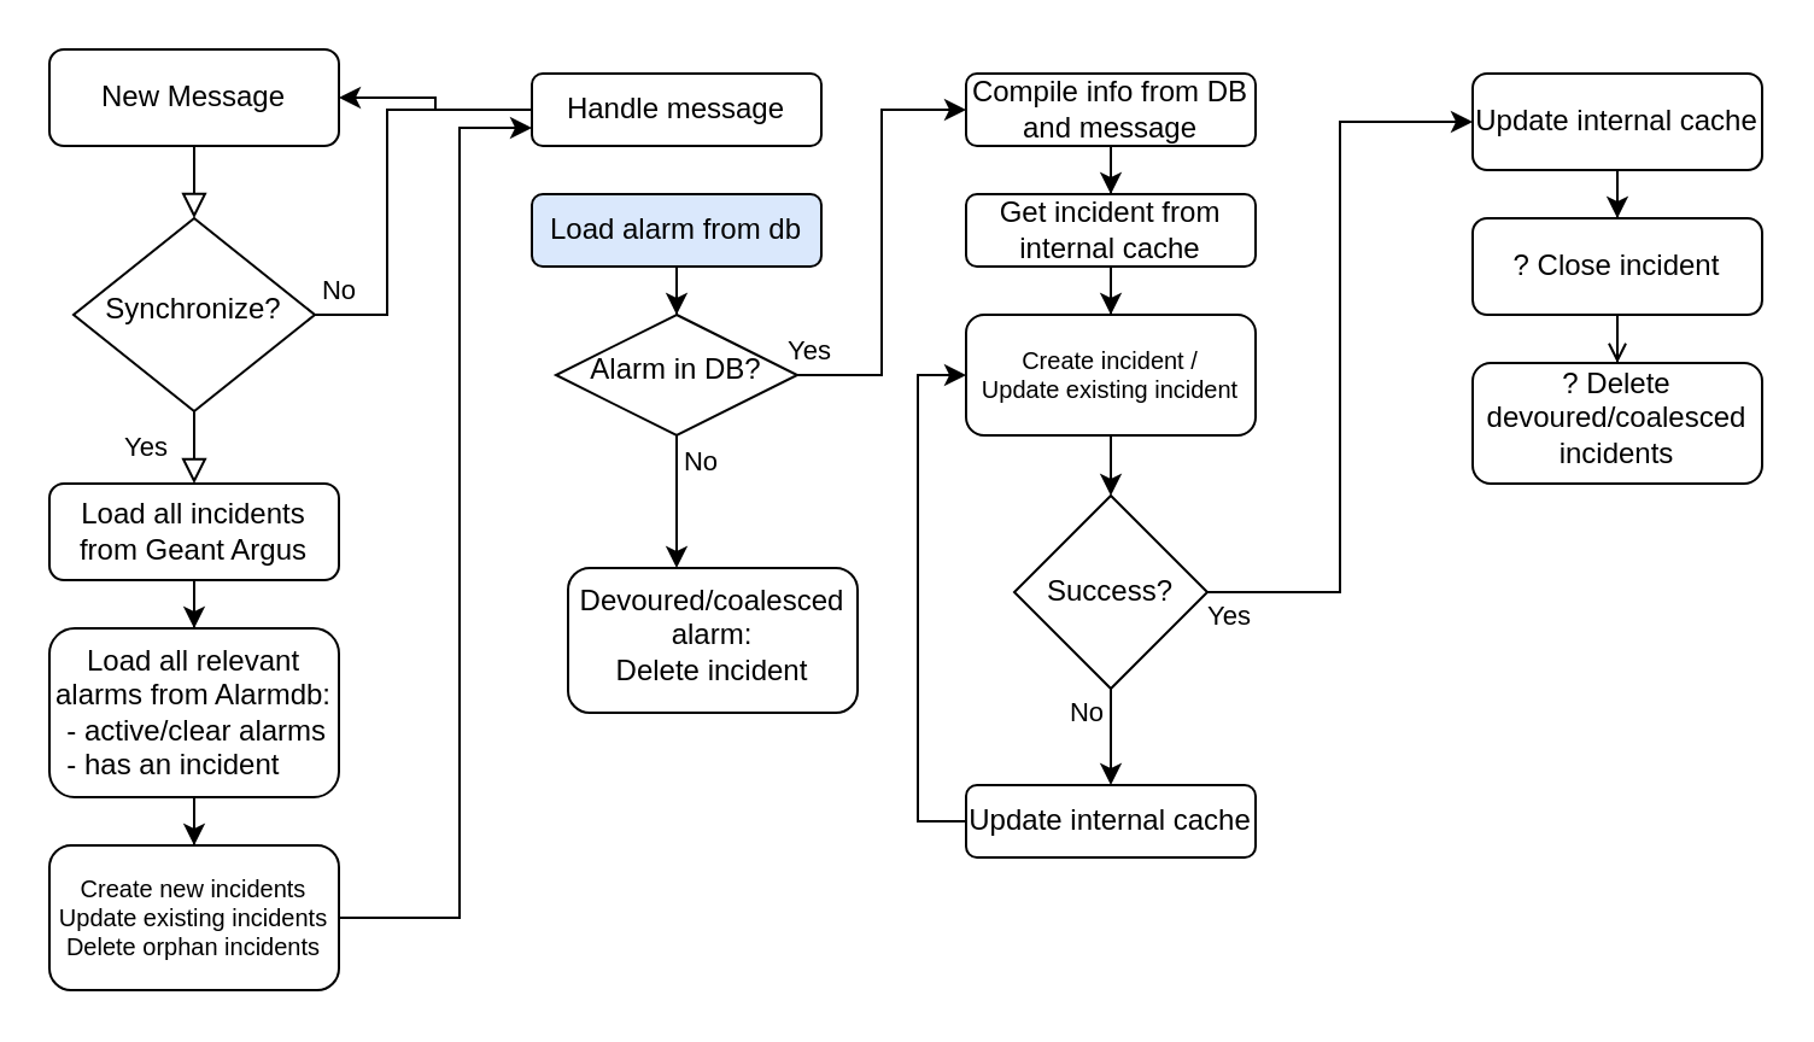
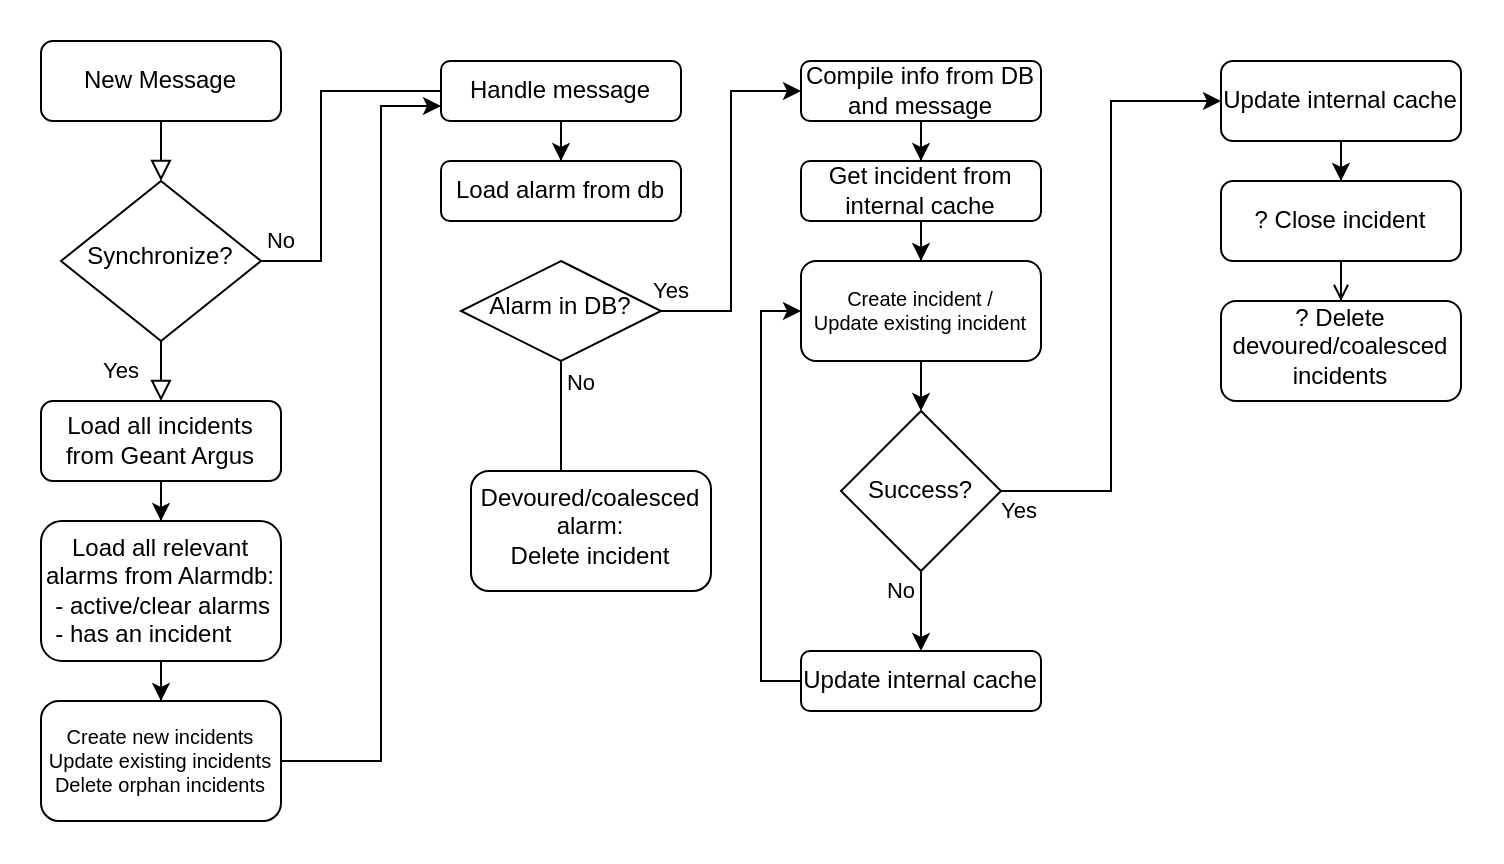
  <mxCell id="0" />
  <mxCell id="1" parent="0" />
  <mxCell id="2" value="" style="rounded=0;html=1;jettySize=auto;orthogonalLoop=1;fontSize=11;endArrow=block;endFill=0;endSize=8;strokeWidth=1;shadow=0;labelBackgroundColor=none;edgeStyle=orthogonalEdgeStyle;" parent="1" source="3" target="6" edge="1"><mxGeometry relative="1" as="geometry" /></mxCell>
  <mxCell id="3" value="New Message" style="rounded=1;whiteSpace=wrap;html=1;fontSize=12;glass=0;strokeWidth=1;shadow=0;" parent="1" vertex="1"><mxGeometry x="20" y="20" width="120" height="40" as="geometry" /></mxCell>
  <mxCell id="4" value="Yes" style="rounded=0;html=1;jettySize=auto;orthogonalLoop=1;fontSize=11;endArrow=block;endFill=0;endSize=8;strokeWidth=1;shadow=0;labelBackgroundColor=none;edgeStyle=orthogonalEdgeStyle;entryX=0.5;entryY=0;entryDx=0;entryDy=0;" parent="1" source="6" target="8" edge="1"><mxGeometry y="20" relative="1" as="geometry"><mxPoint as="offset" /><mxPoint x="80" y="210" as="targetPoint" /></mxGeometry></mxCell>
  <mxCell id="5" value="No" style="edgeStyle=orthogonalEdgeStyle;rounded=0;html=1;jettySize=auto;orthogonalLoop=1;fontSize=11;endArrow=none;endFill=1;endSize=6;strokeWidth=1;shadow=0;labelBackgroundColor=none;entryX=0;entryY=0.5;entryDx=0;entryDy=0;" parent="1" source="6" target="14" edge="1"><mxGeometry x="-0.886" y="10" relative="1" as="geometry"><mxPoint as="offset" /><mxPoint x="180" y="130" as="targetPoint" /><Array as="points"><mxPoint x="160" y="130" /><mxPoint x="160" y="45" /></Array></mxGeometry></mxCell>
  <mxCell id="6" value="Synchronize?" style="rhombus;whiteSpace=wrap;html=1;shadow=0;fontFamily=Helvetica;fontSize=12;align=center;strokeWidth=1;spacing=6;spacingTop=-4;" parent="1" vertex="1"><mxGeometry x="30" y="90" width="100" height="80" as="geometry" /></mxCell>
  <mxCell id="7" value="" style="edgeStyle=orthogonalEdgeStyle;rounded=0;orthogonalLoop=1;jettySize=auto;html=1;" parent="1" source="8" target="10" edge="1"><mxGeometry relative="1" as="geometry" /></mxCell>
  <mxCell id="8" value="Load all incidents from Geant Argus" style="rounded=1;whiteSpace=wrap;html=1;fontSize=12;glass=0;strokeWidth=1;shadow=0;" parent="1" vertex="1"><mxGeometry x="20" y="200" width="120" height="40" as="geometry" /></mxCell>
  <mxCell id="9" value="" style="edgeStyle=orthogonalEdgeStyle;rounded=0;orthogonalLoop=1;jettySize=auto;html=1;" parent="1" source="10" target="12" edge="1"><mxGeometry relative="1" as="geometry" /></mxCell>
  <mxCell id="10" value="&lt;div&gt;Load all relevant alarms from Alarmdb:&lt;/div&gt;&lt;div align=&quot;left&quot;&gt;&amp;nbsp; - active/clear alarms&lt;/div&gt;&lt;div align=&quot;left&quot;&gt;&amp;nbsp; - has an incident&lt;/div&gt;" style="whiteSpace=wrap;html=1;rounded=1;glass=0;strokeWidth=1;shadow=0;align=center;labelPosition=center;verticalLabelPosition=middle;verticalAlign=middle;" parent="1" vertex="1"><mxGeometry x="20" y="260" width="120" height="70" as="geometry" /></mxCell>
  <mxCell id="11" value="" style="edgeStyle=orthogonalEdgeStyle;rounded=0;orthogonalLoop=1;jettySize=auto;html=1;entryX=0;entryY=0.75;entryDx=0;entryDy=0;" parent="1" source="12" target="14" edge="1"><mxGeometry relative="1" as="geometry"><Array as="points"><mxPoint x="190" y="380" /><mxPoint x="190" y="53" /><mxPoint x="220" y="53" /></Array></mxGeometry></mxCell>
  <mxCell id="12" value="&lt;div&gt;Create new incidents&lt;/div&gt;&lt;div&gt;Update existing incidents&lt;/div&gt;&lt;div&gt;Delete orphan incidents&lt;/div&gt;" style="rounded=1;whiteSpace=wrap;html=1;fontSize=10;" parent="1" vertex="1"><mxGeometry x="20" y="350" width="120" height="60" as="geometry" /></mxCell>
- <mxCell id="13" value="" style="edgeStyle=orthogonalEdgeStyle;rounded=0;orthogonalLoop=1;jettySize=auto;html=1;" parent="1" source="14" target="3" edge="1"><mxGeometry relative="1" as="geometry" /></mxCell>
+ <mxCell id="13" value="" style="edgeStyle=orthogonalEdgeStyle;rounded=0;orthogonalLoop=1;jettySize=auto;html=1;" parent="1" source="14" target="16" edge="1"><mxGeometry relative="1" as="geometry" /></mxCell>
  <mxCell id="14" value="Handle message" style="whiteSpace=wrap;html=1;fontSize=12;rounded=1;" parent="1" vertex="1"><mxGeometry x="220" y="30" width="120" height="30" as="geometry" /></mxCell>
- <mxCell id="15" value="" style="edgeStyle=orthogonalEdgeStyle;rounded=0;orthogonalLoop=1;jettySize=auto;html=1;" parent="1" source="16" target="21" edge="1"><mxGeometry relative="1" as="geometry" /></mxCell>
- <mxCell id="16" value="Load alarm from db" style="whiteSpace=wrap;html=1;fontSize=12;rounded=1;fillColor=#dae8fc;" parent="1" vertex="1"><mxGeometry x="220" y="80" width="120" height="30" as="geometry" /></mxCell>
+ <mxCell id="16" value="Load alarm from db" style="whiteSpace=wrap;html=1;fontSize=12;rounded=1;" parent="1" vertex="1"><mxGeometry x="220" y="80" width="120" height="30" as="geometry" /></mxCell>
  <mxCell id="17" value="" style="edgeStyle=orthogonalEdgeStyle;rounded=0;orthogonalLoop=1;jettySize=auto;html=1;" parent="1" source="26" target="24" edge="1"><mxGeometry relative="1" as="geometry" /></mxCell>
  <mxCell id="18" value="Compile info from DB and message" style="whiteSpace=wrap;html=1;fontSize=12;rounded=1;" parent="1" vertex="1"><mxGeometry x="400" y="30" width="120" height="30" as="geometry" /></mxCell>
  <mxCell id="19" value="&lt;div&gt;Yes&lt;/div&gt;" style="edgeStyle=orthogonalEdgeStyle;rounded=0;orthogonalLoop=1;jettySize=auto;html=1;entryX=0;entryY=0.5;entryDx=0;entryDy=0;" parent="1" source="21" target="18" edge="1"><mxGeometry x="-0.945" y="10" relative="1" as="geometry"><mxPoint x="200" y="650" as="targetPoint" /><Array as="points" /><mxPoint as="offset" /></mxGeometry></mxCell>
- <mxCell id="20" value="No" style="edgeStyle=orthogonalEdgeStyle;rounded=0;orthogonalLoop=1;jettySize=auto;html=1;exitX=0.5;exitY=1;exitDx=0;exitDy=0;" parent="1" source="21" target="22" edge="1"><mxGeometry x="-0.6" y="10" relative="1" as="geometry"><Array as="points"><mxPoint x="280" y="260" /><mxPoint x="280" y="260" /></Array><mxPoint as="offset" /></mxGeometry></mxCell>
+ <mxCell id="20" value="No" style="edgeStyle=orthogonalEdgeStyle;rounded=0;orthogonalLoop=1;jettySize=auto;html=1;exitX=0.5;exitY=1;exitDx=0;exitDy=0;endArrow=none;" parent="1" source="21" target="22" edge="1"><mxGeometry x="-0.6" y="10" relative="1" as="geometry"><Array as="points"><mxPoint x="280" y="260" /><mxPoint x="280" y="260" /></Array><mxPoint as="offset" /></mxGeometry></mxCell>
  <mxCell id="21" value="Alarm in DB?" style="rhombus;whiteSpace=wrap;html=1;shadow=0;fontFamily=Helvetica;fontSize=12;align=center;strokeWidth=1;spacing=6;spacingTop=-4;" parent="1" vertex="1"><mxGeometry x="230" y="130" width="100" height="50" as="geometry" /></mxCell>
  <mxCell id="22" value="&lt;div&gt;Devoured/coalesced alarm:&lt;/div&gt;&lt;div&gt;Delete incident&lt;/div&gt;" style="rounded=1;whiteSpace=wrap;html=1;shadow=0;strokeWidth=1;spacing=6;spacingTop=-4;verticalAlign=middle;align=center;" parent="1" vertex="1"><mxGeometry x="235" y="235" width="120" height="60" as="geometry" /></mxCell>
  <mxCell id="23" value="" style="edgeStyle=orthogonalEdgeStyle;rounded=0;orthogonalLoop=1;jettySize=auto;html=1;" parent="1" source="24" target="29" edge="1"><mxGeometry relative="1" as="geometry" /></mxCell>
  <mxCell id="24" value="&lt;div&gt;Create incident /&lt;/div&gt;&lt;div&gt;Update existing incident&lt;/div&gt;" style="rounded=1;whiteSpace=wrap;html=1;fontSize=10;" parent="1" vertex="1"><mxGeometry x="400" y="130" width="120" height="50" as="geometry" /></mxCell>
  <mxCell id="25" value="" style="edgeStyle=orthogonalEdgeStyle;rounded=0;orthogonalLoop=1;jettySize=auto;html=1;" parent="1" source="18" target="26" edge="1"><mxGeometry relative="1" as="geometry"><mxPoint x="310" y="595" as="sourcePoint" /><mxPoint x="310" y="685" as="targetPoint" /></mxGeometry></mxCell>
  <mxCell id="26" value="Get incident from internal cache" style="whiteSpace=wrap;html=1;fontSize=12;rounded=1;" parent="1" vertex="1"><mxGeometry x="400" y="80" width="120" height="30" as="geometry" /></mxCell>
  <mxCell id="27" value="No" style="edgeStyle=orthogonalEdgeStyle;rounded=0;orthogonalLoop=1;jettySize=auto;html=1;" parent="1" source="29" target="33" edge="1"><mxGeometry x="-0.5" y="-10" relative="1" as="geometry"><Array as="points"><mxPoint x="460" y="305" /><mxPoint x="460" y="305" /></Array><mxPoint as="offset" /></mxGeometry></mxCell>
  <mxCell id="28" value="Yes" style="edgeStyle=orthogonalEdgeStyle;rounded=0;orthogonalLoop=1;jettySize=auto;html=1;exitX=1;exitY=0.5;exitDx=0;exitDy=0;entryX=0;entryY=0.5;entryDx=0;entryDy=0;" parent="1" source="29" target="31" edge="1"><mxGeometry x="-0.938" y="-10" relative="1" as="geometry"><mxPoint as="offset" /></mxGeometry></mxCell>
  <mxCell id="29" value="Success?" style="rhombus;whiteSpace=wrap;html=1;" parent="1" vertex="1"><mxGeometry x="420" y="205" width="80" height="80" as="geometry" /></mxCell>
  <mxCell id="30" value="" style="edgeStyle=orthogonalEdgeStyle;rounded=0;orthogonalLoop=1;jettySize=auto;html=1;entryX=0.5;entryY=0;entryDx=0;entryDy=0;" parent="1" source="31" target="35" edge="1"><mxGeometry relative="1" as="geometry"><mxPoint x="670" y="90" as="targetPoint" /></mxGeometry></mxCell>
  <mxCell id="31" value="Update internal cache" style="rounded=1;whiteSpace=wrap;html=1;" parent="1" vertex="1"><mxGeometry x="610" y="30" width="120" height="40" as="geometry" /></mxCell>
  <mxCell id="32" style="edgeStyle=orthogonalEdgeStyle;rounded=0;orthogonalLoop=1;jettySize=auto;html=1;exitX=0;exitY=0.5;exitDx=0;exitDy=0;entryX=0;entryY=0.5;entryDx=0;entryDy=0;" parent="1" source="33" target="24" edge="1"><mxGeometry relative="1" as="geometry" /></mxCell>
  <mxCell id="33" value="Update internal cache" style="rounded=1;whiteSpace=wrap;html=1;" parent="1" vertex="1"><mxGeometry x="400" y="325" width="120" height="30" as="geometry" /></mxCell>
  <mxCell id="34" value="" style="edgeStyle=orthogonalEdgeStyle;rounded=0;orthogonalLoop=1;jettySize=auto;html=1;endArrow=open;" parent="1" source="35" target="36" edge="1"><mxGeometry relative="1" as="geometry" /></mxCell>
  <mxCell id="35" value="? Close incident" style="whiteSpace=wrap;html=1;rounded=1;" parent="1" vertex="1"><mxGeometry x="610" y="90" width="120" height="40" as="geometry" /></mxCell>
  <mxCell id="36" value="? Delete devoured/coalesced incidents" style="rounded=1;whiteSpace=wrap;html=1;shadow=0;strokeWidth=1;spacing=6;spacingTop=-4;verticalAlign=middle;align=center;" parent="1" vertex="1"><mxGeometry x="610" y="150" width="120" height="50" as="geometry" /></mxCell>
